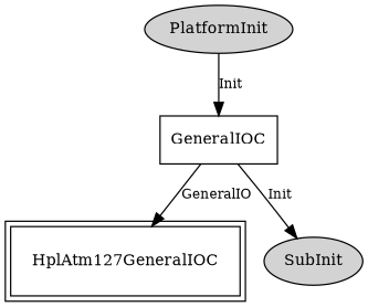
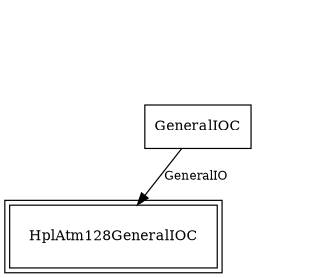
  digraph {
    node [fontsize=12 shape=ellipse]
    edge [fontsize=10]
-   n1 [label=PlatformInit style=filled]
    n2 [label=GeneralIOC shape=box]
-   HplAtm128GeneralIOC [peripheries=2 shape=box label=HplAtm127GeneralIOC]
-   n4 [label=SubInit style=filled]
-   n1 -> n2 [label=Init]
+   HplAtm128GeneralIOC [peripheries=2 shape=box]
    n2 -> HplAtm128GeneralIOC [label=GeneralIO]
-   n2 -> n4 [label=Init]
  }
